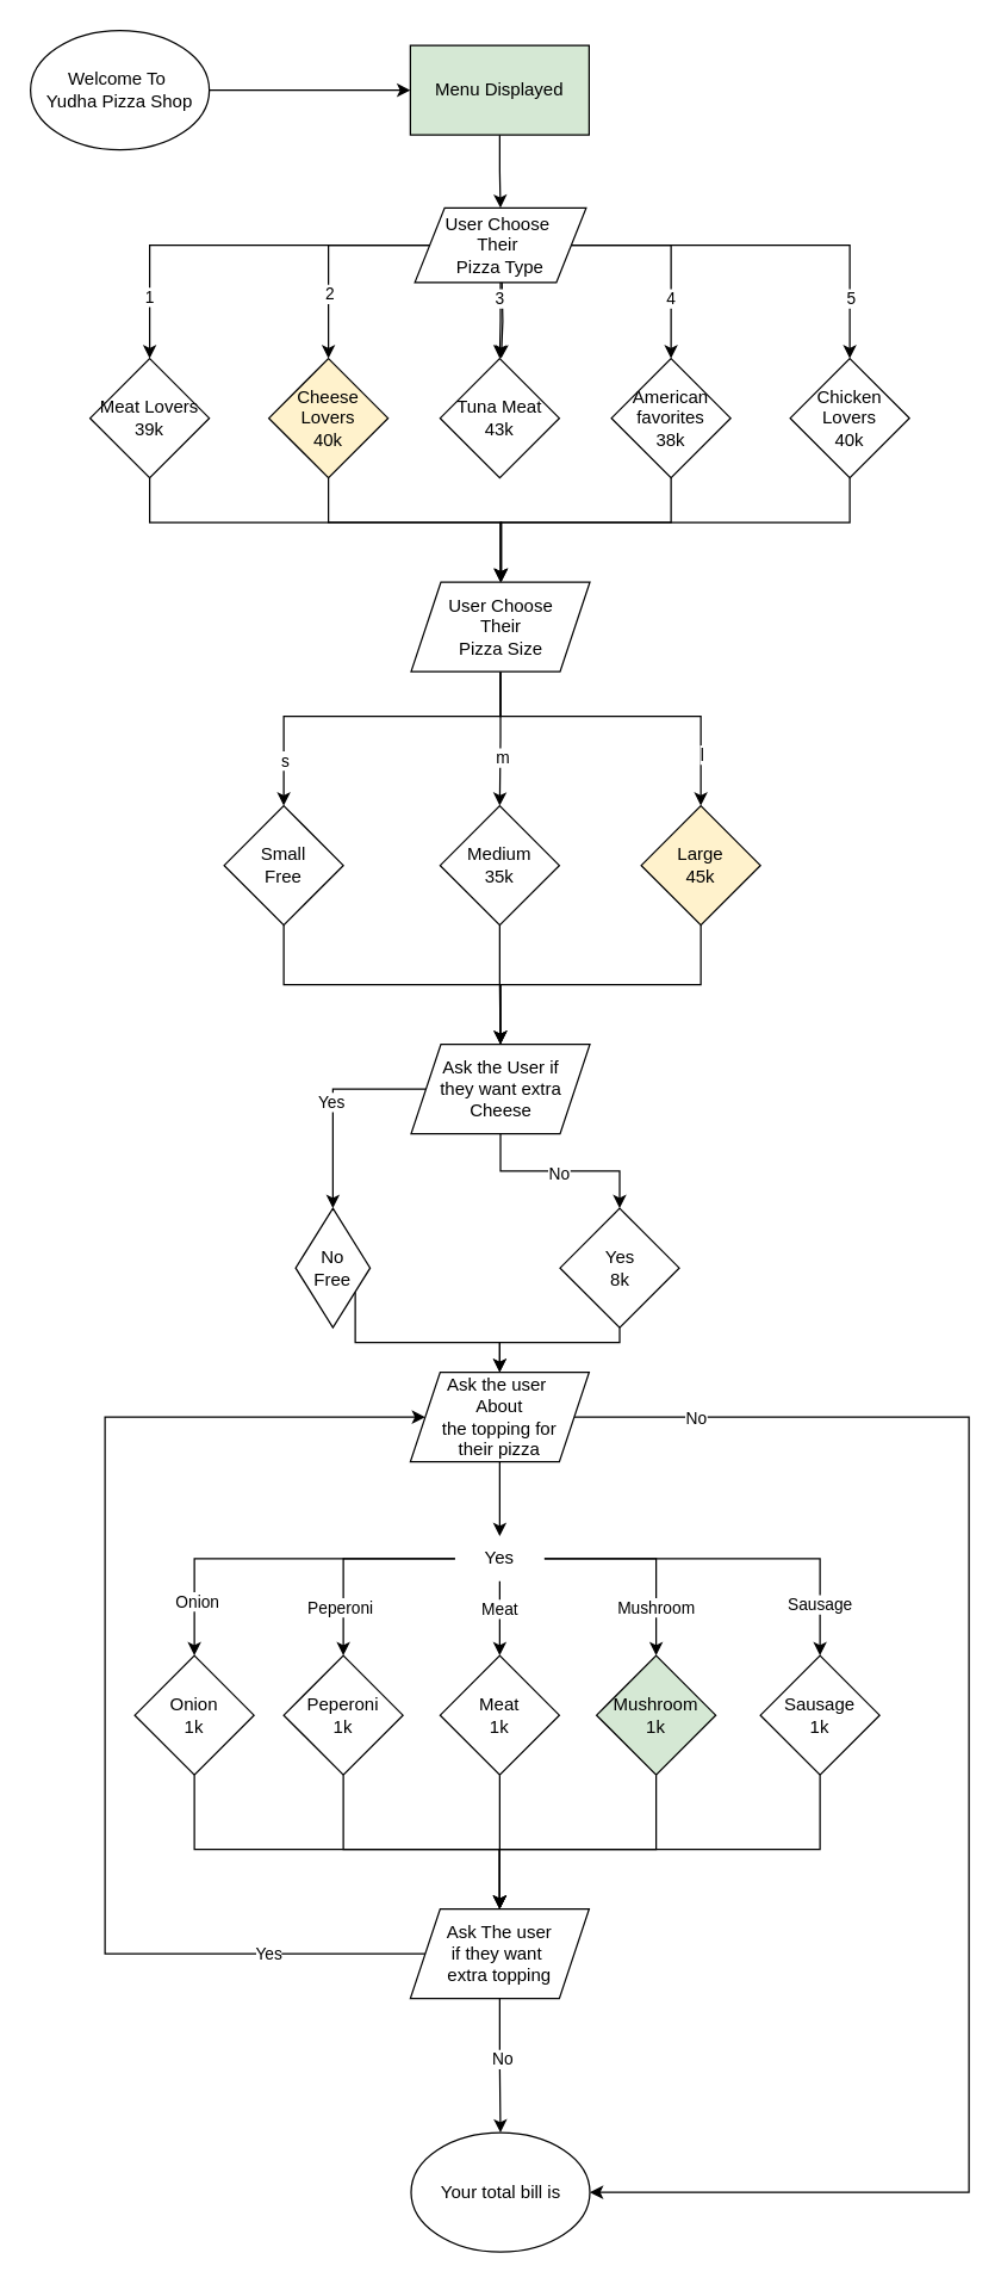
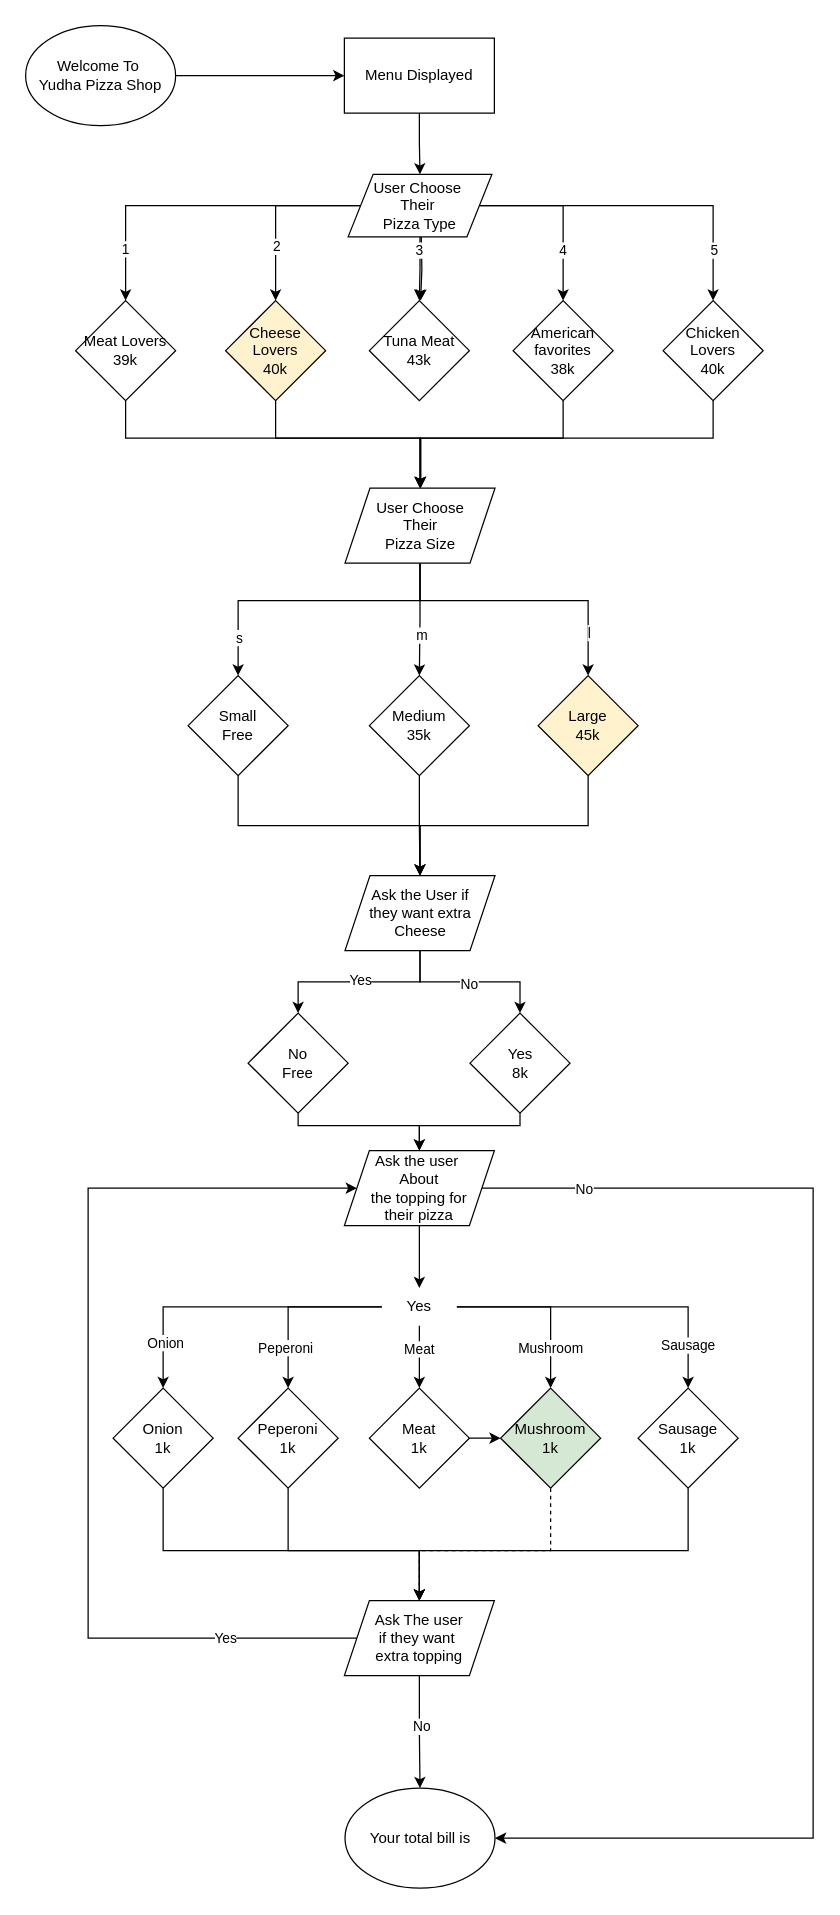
  <mxCell id="0" />
  <mxCell id="1" parent="0" />
  <mxCell id="2" value="" style="edgeStyle=orthogonalEdgeStyle;rounded=0;orthogonalLoop=1;jettySize=auto;html=1;" edge="1" parent="1" source="13" target="15"><mxGeometry relative="1" as="geometry" /></mxCell>
  <mxCell id="3" value="1" style="edgeLabel;html=1;align=center;verticalAlign=middle;resizable=0;points=[];" vertex="1" connectable="0" parent="2"><mxGeometry x="0.679" y="-1" relative="1" as="geometry"><mxPoint as="offset" /></mxGeometry></mxCell>
  <mxCell id="4" value="" style="edgeStyle=orthogonalEdgeStyle;rounded=0;orthogonalLoop=1;jettySize=auto;html=1;" edge="1" parent="1" source="13" target="17"><mxGeometry relative="1" as="geometry" /></mxCell>
  <mxCell id="5" value="2" style="edgeLabel;html=1;align=center;verticalAlign=middle;resizable=0;points=[];" vertex="1" connectable="0" parent="4"><mxGeometry x="0.395" relative="1" as="geometry"><mxPoint as="offset" /></mxGeometry></mxCell>
  <mxCell id="6" value="" style="edgeStyle=orthogonalEdgeStyle;rounded=0;orthogonalLoop=1;jettySize=auto;html=1;" edge="1" parent="1"><mxGeometry relative="1" as="geometry"><mxPoint x="336.5" y="189" as="sourcePoint" /><mxPoint x="336" y="240" as="targetPoint" /></mxGeometry></mxCell>
  <mxCell id="7" value="" style="edgeStyle=orthogonalEdgeStyle;rounded=0;orthogonalLoop=1;jettySize=auto;html=1;" edge="1" parent="1" source="13" target="18"><mxGeometry relative="1" as="geometry" /></mxCell>
  <mxCell id="8" value="3" style="edgeLabel;html=1;align=center;verticalAlign=middle;resizable=0;points=[];" vertex="1" connectable="0" parent="7"><mxGeometry x="-0.621" y="-1" relative="1" as="geometry"><mxPoint as="offset" /></mxGeometry></mxCell>
  <mxCell id="9" style="edgeStyle=orthogonalEdgeStyle;rounded=0;orthogonalLoop=1;jettySize=auto;html=1;entryX=0.5;entryY=0;entryDx=0;entryDy=0;" edge="1" parent="1" source="13" target="20"><mxGeometry relative="1" as="geometry" /></mxCell>
  <mxCell id="10" value="4" style="edgeLabel;html=1;align=center;verticalAlign=middle;resizable=0;points=[];" vertex="1" connectable="0" parent="9"><mxGeometry x="0.423" y="-1" relative="1" as="geometry"><mxPoint as="offset" /></mxGeometry></mxCell>
  <mxCell id="11" style="edgeStyle=orthogonalEdgeStyle;rounded=0;orthogonalLoop=1;jettySize=auto;html=1;" edge="1" parent="1" source="13" target="22"><mxGeometry relative="1" as="geometry" /></mxCell>
  <mxCell id="12" value="5" style="edgeLabel;html=1;align=center;verticalAlign=middle;resizable=0;points=[];" vertex="1" connectable="0" parent="11"><mxGeometry x="0.686" relative="1" as="geometry"><mxPoint as="offset" /></mxGeometry></mxCell>
  <mxCell id="13" value="User Choose&amp;nbsp;&lt;div&gt;Their&amp;nbsp;&lt;div&gt;Pizza Type&lt;/div&gt;&lt;/div&gt;" style="shape=parallelogram;perimeter=parallelogramPerimeter;whiteSpace=wrap;html=1;fixedSize=1;" vertex="1" parent="1"><mxGeometry x="278" y="139" width="115" height="50" as="geometry" /></mxCell>
  <mxCell id="14" style="edgeStyle=orthogonalEdgeStyle;rounded=0;orthogonalLoop=1;jettySize=auto;html=1;" edge="1" parent="1" source="15" target="29"><mxGeometry relative="1" as="geometry"><Array as="points"><mxPoint x="100" y="350" /><mxPoint x="336" y="350" /></Array></mxGeometry></mxCell>
  <mxCell id="15" value="Meat Lovers&lt;div&gt;39k&lt;/div&gt;" style="rhombus;whiteSpace=wrap;html=1;" vertex="1" parent="1"><mxGeometry x="60" y="240" width="80" height="80" as="geometry" /></mxCell>
  <mxCell id="16" style="edgeStyle=orthogonalEdgeStyle;rounded=0;orthogonalLoop=1;jettySize=auto;html=1;entryX=0.5;entryY=0;entryDx=0;entryDy=0;" edge="1" parent="1" source="17" target="29"><mxGeometry relative="1" as="geometry"><Array as="points"><mxPoint x="220" y="350" /><mxPoint x="336" y="350" /></Array></mxGeometry></mxCell>
  <mxCell id="17" value="Cheese Lovers&lt;div&gt;40k&lt;/div&gt;" style="rhombus;whiteSpace=wrap;html=1;fillColor=#fff2cc;" vertex="1" parent="1"><mxGeometry x="180" y="240" width="80" height="80" as="geometry" /></mxCell>
  <mxCell id="18" value="Tuna Meat&lt;div&gt;43k&lt;/div&gt;" style="rhombus;whiteSpace=wrap;html=1;" vertex="1" parent="1"><mxGeometry x="295" y="240" width="80" height="80" as="geometry" /></mxCell>
  <mxCell id="19" style="edgeStyle=orthogonalEdgeStyle;rounded=0;orthogonalLoop=1;jettySize=auto;html=1;entryX=0.5;entryY=0;entryDx=0;entryDy=0;" edge="1" parent="1" source="20" target="29"><mxGeometry relative="1" as="geometry"><Array as="points"><mxPoint x="450" y="350" /><mxPoint x="336" y="350" /></Array></mxGeometry></mxCell>
  <mxCell id="20" value="American favorites&lt;div&gt;38k&lt;/div&gt;" style="rhombus;whiteSpace=wrap;html=1;" vertex="1" parent="1"><mxGeometry x="410" y="240" width="80" height="80" as="geometry" /></mxCell>
  <mxCell id="21" style="edgeStyle=orthogonalEdgeStyle;rounded=0;orthogonalLoop=1;jettySize=auto;html=1;" edge="1" parent="1" source="22" target="29"><mxGeometry relative="1" as="geometry"><Array as="points"><mxPoint x="570" y="350" /><mxPoint x="336" y="350" /></Array></mxGeometry></mxCell>
  <mxCell id="22" value="Chicken Lovers&lt;div&gt;40k&lt;/div&gt;" style="rhombus;whiteSpace=wrap;html=1;" vertex="1" parent="1"><mxGeometry x="530" y="240" width="80" height="80" as="geometry" /></mxCell>
  <mxCell id="23" style="edgeStyle=orthogonalEdgeStyle;rounded=0;orthogonalLoop=1;jettySize=auto;html=1;exitX=0.5;exitY=1;exitDx=0;exitDy=0;" edge="1" parent="1" source="29" target="31"><mxGeometry relative="1" as="geometry"><Array as="points"><mxPoint x="336" y="480" /><mxPoint x="190" y="480" /></Array></mxGeometry></mxCell>
  <mxCell id="24" value="s" style="edgeLabel;html=1;align=center;verticalAlign=middle;resizable=0;points=[];" vertex="1" connectable="0" parent="23"><mxGeometry x="0.742" relative="1" as="geometry"><mxPoint as="offset" /></mxGeometry></mxCell>
  <mxCell id="25" value="" style="edgeStyle=orthogonalEdgeStyle;rounded=0;orthogonalLoop=1;jettySize=auto;html=1;" edge="1" parent="1" source="29" target="35"><mxGeometry relative="1" as="geometry" /></mxCell>
  <mxCell id="26" value="m" style="edgeLabel;html=1;align=center;verticalAlign=middle;resizable=0;points=[];" vertex="1" connectable="0" parent="25"><mxGeometry x="0.278" y="1" relative="1" as="geometry"><mxPoint as="offset" /></mxGeometry></mxCell>
  <mxCell id="27" style="edgeStyle=orthogonalEdgeStyle;rounded=0;orthogonalLoop=1;jettySize=auto;html=1;entryX=0.5;entryY=0;entryDx=0;entryDy=0;" edge="1" parent="1" source="29" target="33"><mxGeometry relative="1" as="geometry"><Array as="points"><mxPoint x="336" y="480" /><mxPoint x="470" y="480" /></Array></mxGeometry></mxCell>
  <mxCell id="28" value="l" style="edgeLabel;html=1;align=center;verticalAlign=middle;resizable=0;points=[];" vertex="1" connectable="0" parent="27"><mxGeometry x="0.689" relative="1" as="geometry"><mxPoint as="offset" /></mxGeometry></mxCell>
  <mxCell id="29" value="User Choose&lt;div&gt;Their&lt;/div&gt;&lt;div&gt;Pizza Size&lt;/div&gt;" style="shape=parallelogram;perimeter=parallelogramPerimeter;whiteSpace=wrap;html=1;fixedSize=1;" vertex="1" parent="1"><mxGeometry x="275.5" y="390" width="120" height="60" as="geometry" /></mxCell>
  <mxCell id="30" style="edgeStyle=orthogonalEdgeStyle;rounded=0;orthogonalLoop=1;jettySize=auto;html=1;entryX=0.5;entryY=0;entryDx=0;entryDy=0;" edge="1" parent="1" source="31" target="40"><mxGeometry relative="1" as="geometry"><Array as="points"><mxPoint x="190" y="660" /><mxPoint x="336" y="660" /></Array></mxGeometry></mxCell>
  <mxCell id="31" value="Small&lt;div&gt;Free&lt;/div&gt;" style="rhombus;whiteSpace=wrap;html=1;" vertex="1" parent="1"><mxGeometry x="150" y="540" width="80" height="80" as="geometry" /></mxCell>
  <mxCell id="32" style="edgeStyle=orthogonalEdgeStyle;rounded=0;orthogonalLoop=1;jettySize=auto;html=1;entryX=0.5;entryY=0;entryDx=0;entryDy=0;" edge="1" parent="1" source="33" target="40"><mxGeometry relative="1" as="geometry"><Array as="points"><mxPoint x="470" y="660" /><mxPoint x="335" y="660" /></Array></mxGeometry></mxCell>
  <mxCell id="33" value="Large&lt;div&gt;45k&lt;/div&gt;" style="rhombus;whiteSpace=wrap;html=1;fillColor=#fff2cc;" vertex="1" parent="1"><mxGeometry x="430" y="540" width="80" height="80" as="geometry" /></mxCell>
  <mxCell id="34" style="edgeStyle=orthogonalEdgeStyle;rounded=0;orthogonalLoop=1;jettySize=auto;html=1;entryX=0.5;entryY=0;entryDx=0;entryDy=0;" edge="1" parent="1" source="35" target="40"><mxGeometry relative="1" as="geometry" /></mxCell>
  <mxCell id="35" value="Medium&lt;div&gt;35k&lt;/div&gt;" style="rhombus;whiteSpace=wrap;html=1;" vertex="1" parent="1"><mxGeometry x="295" y="540" width="80" height="80" as="geometry" /></mxCell>
  <mxCell id="36" style="edgeStyle=orthogonalEdgeStyle;rounded=0;orthogonalLoop=1;jettySize=auto;html=1;entryX=0.5;entryY=0;entryDx=0;entryDy=0;" edge="1" parent="1" source="40" target="42"><mxGeometry relative="1" as="geometry" /></mxCell>
  <mxCell id="37" value="Yes" style="edgeLabel;html=1;align=center;verticalAlign=middle;resizable=0;points=[];" vertex="1" connectable="0" parent="36"><mxGeometry x="-0.01" y="-2" relative="1" as="geometry"><mxPoint as="offset" /></mxGeometry></mxCell>
  <mxCell id="38" style="edgeStyle=orthogonalEdgeStyle;rounded=0;orthogonalLoop=1;jettySize=auto;html=1;entryX=0.5;entryY=0;entryDx=0;entryDy=0;" edge="1" parent="1" source="40" target="44"><mxGeometry relative="1" as="geometry" /></mxCell>
  <mxCell id="39" value="No" style="edgeLabel;html=1;align=center;verticalAlign=middle;resizable=0;points=[];" vertex="1" connectable="0" parent="38"><mxGeometry x="-0.018" y="-1" relative="1" as="geometry"><mxPoint as="offset" /></mxGeometry></mxCell>
  <mxCell id="40" value="Ask the User if&lt;div&gt;they want extra&lt;/div&gt;&lt;div&gt;Cheese&lt;/div&gt;" style="shape=parallelogram;perimeter=parallelogramPerimeter;whiteSpace=wrap;html=1;fixedSize=1;" vertex="1" parent="1"><mxGeometry x="275.5" y="700" width="120" height="60" as="geometry" /></mxCell>
  <mxCell id="41" style="edgeStyle=orthogonalEdgeStyle;rounded=0;orthogonalLoop=1;jettySize=auto;html=1;entryX=0.5;entryY=0;entryDx=0;entryDy=0;" edge="1" parent="1" source="42" target="48"><mxGeometry relative="1" as="geometry"><Array as="points"><mxPoint x="238" y="900" /><mxPoint x="335" y="900" /></Array></mxGeometry></mxCell>
- <mxCell id="42" value="No&lt;div&gt;Free&lt;/div&gt;" style="rhombus;whiteSpace=wrap;html=1;" vertex="1" parent="1"><mxGeometry x="198" y="810" width="50" height="80" as="geometry" /></mxCell>
+ <mxCell id="42" value="No&lt;div&gt;Free&lt;/div&gt;" style="rhombus;whiteSpace=wrap;html=1;" vertex="1" parent="1"><mxGeometry x="198" y="810" width="80" height="80" as="geometry" /></mxCell>
  <mxCell id="43" style="edgeStyle=orthogonalEdgeStyle;rounded=0;orthogonalLoop=1;jettySize=auto;html=1;entryX=0.5;entryY=0;entryDx=0;entryDy=0;" edge="1" parent="1" source="44" target="48"><mxGeometry relative="1" as="geometry"><Array as="points"><mxPoint x="416" y="900" /><mxPoint x="335" y="900" /></Array></mxGeometry></mxCell>
  <mxCell id="44" value="Yes&lt;div&gt;8k&lt;/div&gt;" style="rhombus;whiteSpace=wrap;html=1;" vertex="1" parent="1"><mxGeometry x="375.5" y="810" width="80" height="80" as="geometry" /></mxCell>
  <mxCell id="45" value="" style="edgeStyle=orthogonalEdgeStyle;rounded=0;orthogonalLoop=1;jettySize=auto;html=1;" edge="1" parent="1" source="48" target="69"><mxGeometry relative="1" as="geometry" /></mxCell>
  <mxCell id="46" style="edgeStyle=orthogonalEdgeStyle;rounded=0;orthogonalLoop=1;jettySize=auto;html=1;exitX=1;exitY=0.5;exitDx=0;exitDy=0;entryX=1;entryY=0.5;entryDx=0;entryDy=0;" edge="1" parent="1" source="48" target="75"><mxGeometry relative="1" as="geometry"><Array as="points"><mxPoint x="650" y="950" /><mxPoint x="650" y="1470" /></Array></mxGeometry></mxCell>
  <mxCell id="47" value="No" style="edgeLabel;html=1;align=center;verticalAlign=middle;resizable=0;points=[];" vertex="1" connectable="0" parent="46"><mxGeometry x="-0.845" relative="1" as="geometry"><mxPoint as="offset" /></mxGeometry></mxCell>
  <mxCell id="48" value="Ask the user&amp;nbsp;&lt;div&gt;About&lt;div&gt;the topping for&lt;/div&gt;&lt;div&gt;their pizza&lt;/div&gt;&lt;/div&gt;" style="shape=parallelogram;perimeter=parallelogramPerimeter;whiteSpace=wrap;html=1;fixedSize=1;" vertex="1" parent="1"><mxGeometry x="275" y="920" width="120" height="60" as="geometry" /></mxCell>
- <mxCell id="49" value="" style="edgeStyle=orthogonalEdgeStyle;rounded=0;orthogonalLoop=1;jettySize=auto;html=1;" edge="1" parent="1" source="50" target="74"><mxGeometry relative="1" as="geometry" /></mxCell>
+ <mxCell id="49" value="" style="edgeStyle=orthogonalEdgeStyle;rounded=0;orthogonalLoop=1;jettySize=auto;html=1;" edge="1" parent="1" source="50" target="56"><mxGeometry relative="1" as="geometry" /></mxCell>
  <mxCell id="50" value="Meat&lt;div&gt;1k&lt;/div&gt;" style="rhombus;whiteSpace=wrap;html=1;" vertex="1" parent="1"><mxGeometry x="295" y="1110" width="80" height="80" as="geometry" /></mxCell>
  <mxCell id="51" style="edgeStyle=orthogonalEdgeStyle;rounded=0;orthogonalLoop=1;jettySize=auto;html=1;entryX=0.5;entryY=0;entryDx=0;entryDy=0;" edge="1" parent="1" source="52" target="74"><mxGeometry relative="1" as="geometry"><Array as="points"><mxPoint x="230" y="1240" /><mxPoint x="335" y="1240" /></Array></mxGeometry></mxCell>
  <mxCell id="52" value="Peperoni&lt;div&gt;1k&lt;/div&gt;" style="rhombus;whiteSpace=wrap;html=1;" vertex="1" parent="1"><mxGeometry x="190" y="1110" width="80" height="80" as="geometry" /></mxCell>
  <mxCell id="53" style="edgeStyle=orthogonalEdgeStyle;rounded=0;orthogonalLoop=1;jettySize=auto;html=1;entryX=0.5;entryY=0;entryDx=0;entryDy=0;" edge="1" parent="1" source="54" target="74"><mxGeometry relative="1" as="geometry"><Array as="points"><mxPoint x="130" y="1240" /><mxPoint x="335" y="1240" /></Array></mxGeometry></mxCell>
  <mxCell id="54" value="Onion&lt;div&gt;1k&lt;/div&gt;" style="rhombus;whiteSpace=wrap;html=1;" vertex="1" parent="1"><mxGeometry x="90" y="1110" width="80" height="80" as="geometry" /></mxCell>
- <mxCell id="55" style="edgeStyle=orthogonalEdgeStyle;rounded=0;orthogonalLoop=1;jettySize=auto;html=1;entryX=0.5;entryY=0;entryDx=0;entryDy=0;" edge="1" parent="1" source="56" target="74"><mxGeometry relative="1" as="geometry"><Array as="points"><mxPoint x="440" y="1240" /><mxPoint x="335" y="1240" /></Array></mxGeometry></mxCell>
+ <mxCell id="55" style="edgeStyle=orthogonalEdgeStyle;rounded=0;orthogonalLoop=1;jettySize=auto;html=1;entryX=0.5;entryY=0;entryDx=0;entryDy=0;dashed=1;" edge="1" parent="1" source="56" target="74"><mxGeometry relative="1" as="geometry"><Array as="points"><mxPoint x="440" y="1240" /><mxPoint x="335" y="1240" /></Array></mxGeometry></mxCell>
  <mxCell id="56" value="Mushroom&lt;div&gt;1k&lt;/div&gt;" style="rhombus;whiteSpace=wrap;html=1;fillColor=#d5e8d4;" vertex="1" parent="1"><mxGeometry x="400" y="1110" width="80" height="80" as="geometry" /></mxCell>
  <mxCell id="57" style="edgeStyle=orthogonalEdgeStyle;rounded=0;orthogonalLoop=1;jettySize=auto;html=1;" edge="1" parent="1" source="58" target="74"><mxGeometry relative="1" as="geometry"><Array as="points"><mxPoint x="550" y="1240" /><mxPoint x="335" y="1240" /></Array></mxGeometry></mxCell>
  <mxCell id="58" value="Sausage&lt;div&gt;1k&lt;/div&gt;" style="rhombus;whiteSpace=wrap;html=1;" vertex="1" parent="1"><mxGeometry x="510" y="1110" width="80" height="80" as="geometry" /></mxCell>
  <mxCell id="59" style="edgeStyle=orthogonalEdgeStyle;rounded=0;orthogonalLoop=1;jettySize=auto;html=1;entryX=0.5;entryY=0;entryDx=0;entryDy=0;" edge="1" parent="1" source="69" target="54"><mxGeometry relative="1" as="geometry" /></mxCell>
  <mxCell id="60" value="Onion" style="edgeLabel;html=1;align=center;verticalAlign=middle;resizable=0;points=[];" vertex="1" connectable="0" parent="59"><mxGeometry x="0.694" y="1" relative="1" as="geometry"><mxPoint as="offset" /></mxGeometry></mxCell>
  <mxCell id="61" style="edgeStyle=orthogonalEdgeStyle;rounded=0;orthogonalLoop=1;jettySize=auto;html=1;entryX=0.5;entryY=0;entryDx=0;entryDy=0;" edge="1" parent="1" source="69" target="52"><mxGeometry relative="1" as="geometry" /></mxCell>
  <mxCell id="62" value="Peperoni" style="edgeLabel;html=1;align=center;verticalAlign=middle;resizable=0;points=[];" vertex="1" connectable="0" parent="61"><mxGeometry x="0.524" y="-3" relative="1" as="geometry"><mxPoint as="offset" /></mxGeometry></mxCell>
  <mxCell id="63" style="edgeStyle=orthogonalEdgeStyle;rounded=0;orthogonalLoop=1;jettySize=auto;html=1;entryX=0.5;entryY=0;entryDx=0;entryDy=0;" edge="1" parent="1" source="69" target="50"><mxGeometry relative="1" as="geometry" /></mxCell>
  <mxCell id="64" value="Meat" style="edgeLabel;html=1;align=center;verticalAlign=middle;resizable=0;points=[];" vertex="1" connectable="0" parent="63"><mxGeometry x="-0.3" y="-1" relative="1" as="geometry"><mxPoint as="offset" /></mxGeometry></mxCell>
  <mxCell id="65" style="edgeStyle=orthogonalEdgeStyle;rounded=0;orthogonalLoop=1;jettySize=auto;html=1;entryX=0.5;entryY=0;entryDx=0;entryDy=0;" edge="1" parent="1" source="69" target="56"><mxGeometry relative="1" as="geometry" /></mxCell>
  <mxCell id="66" value="Mushroom" style="edgeLabel;html=1;align=center;verticalAlign=middle;resizable=0;points=[];" vertex="1" connectable="0" parent="65"><mxGeometry x="0.524" y="-1" relative="1" as="geometry"><mxPoint as="offset" /></mxGeometry></mxCell>
  <mxCell id="67" style="edgeStyle=orthogonalEdgeStyle;rounded=0;orthogonalLoop=1;jettySize=auto;html=1;" edge="1" parent="1" source="69" target="58"><mxGeometry relative="1" as="geometry" /></mxCell>
  <mxCell id="68" value="Sausage" style="edgeLabel;html=1;align=center;verticalAlign=middle;resizable=0;points=[];" vertex="1" connectable="0" parent="67"><mxGeometry x="0.72" y="-1" relative="1" as="geometry"><mxPoint as="offset" /></mxGeometry></mxCell>
  <mxCell id="69" value="Yes" style="text;html=1;align=center;verticalAlign=middle;whiteSpace=wrap;rounded=0;" vertex="1" parent="1"><mxGeometry x="305" y="1030" width="60" height="30" as="geometry" /></mxCell>
  <mxCell id="70" style="edgeStyle=orthogonalEdgeStyle;rounded=0;orthogonalLoop=1;jettySize=auto;html=1;exitX=0;exitY=0.5;exitDx=0;exitDy=0;entryX=0;entryY=0.5;entryDx=0;entryDy=0;" edge="1" parent="1" source="74" target="48"><mxGeometry relative="1" as="geometry"><Array as="points"><mxPoint x="70" y="1310" /><mxPoint x="70" y="950" /></Array></mxGeometry></mxCell>
  <mxCell id="71" value="Yes" style="edgeLabel;html=1;align=center;verticalAlign=middle;resizable=0;points=[];" vertex="1" connectable="0" parent="70"><mxGeometry x="-0.732" y="-1" relative="1" as="geometry"><mxPoint as="offset" /></mxGeometry></mxCell>
  <mxCell id="72" value="" style="edgeStyle=orthogonalEdgeStyle;rounded=0;orthogonalLoop=1;jettySize=auto;html=1;" edge="1" parent="1" source="74" target="75"><mxGeometry relative="1" as="geometry" /></mxCell>
  <mxCell id="73" value="No" style="edgeLabel;html=1;align=center;verticalAlign=middle;resizable=0;points=[];" vertex="1" connectable="0" parent="72"><mxGeometry x="-0.116" y="1" relative="1" as="geometry"><mxPoint as="offset" /></mxGeometry></mxCell>
  <mxCell id="74" value="Ask The user&lt;div&gt;if they want&amp;nbsp;&lt;/div&gt;&lt;div&gt;extra topping&lt;/div&gt;" style="shape=parallelogram;perimeter=parallelogramPerimeter;whiteSpace=wrap;html=1;fixedSize=1;" vertex="1" parent="1"><mxGeometry x="275" y="1280" width="120" height="60" as="geometry" /></mxCell>
  <mxCell id="75" value="Your total bill is" style="ellipse;whiteSpace=wrap;html=1;" vertex="1" parent="1"><mxGeometry x="275.5" y="1430" width="120" height="80" as="geometry" /></mxCell>
  <mxCell id="76" style="edgeStyle=orthogonalEdgeStyle;rounded=0;orthogonalLoop=1;jettySize=auto;html=1;entryX=0.5;entryY=0;entryDx=0;entryDy=0;" edge="1" parent="1" source="77" target="13"><mxGeometry relative="1" as="geometry" /></mxCell>
- <mxCell id="77" value="Menu Displayed" style="rounded=0;whiteSpace=wrap;html=1;fillColor=#d5e8d4;" vertex="1" parent="1"><mxGeometry x="275" y="30" width="120" height="60" as="geometry" /></mxCell>
+ <mxCell id="77" value="Menu Displayed" style="rounded=0;whiteSpace=wrap;html=1;" vertex="1" parent="1"><mxGeometry x="275" y="30" width="120" height="60" as="geometry" /></mxCell>
  <mxCell id="78" style="edgeStyle=orthogonalEdgeStyle;rounded=0;orthogonalLoop=1;jettySize=auto;html=1;entryX=0;entryY=0.5;entryDx=0;entryDy=0;" edge="1" parent="1" source="79" target="77"><mxGeometry relative="1" as="geometry" /></mxCell>
  <mxCell id="79" value="Welcome To&amp;nbsp;&lt;div&gt;Yudha Pizza Shop&lt;/div&gt;" style="ellipse;whiteSpace=wrap;html=1;" vertex="1" parent="1"><mxGeometry x="20" y="20" width="120" height="80" as="geometry" /></mxCell>
